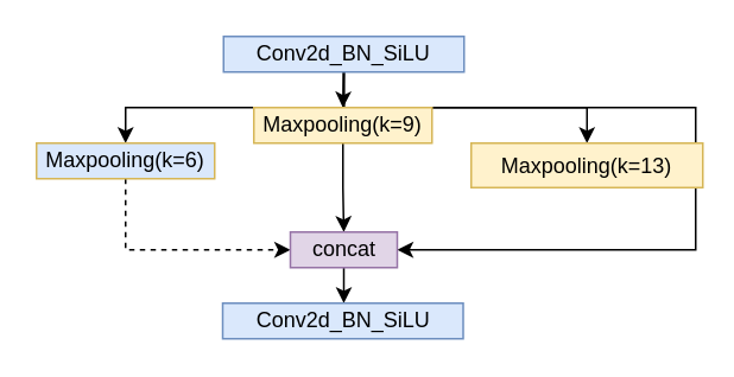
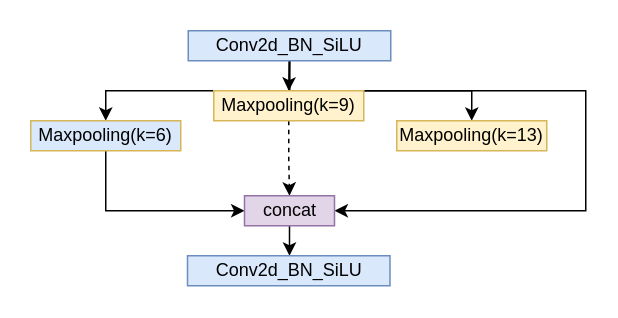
  <mxCell id="0" />
  <mxCell id="1" parent="0" />
  <mxCell id="2" style="edgeStyle=orthogonalEdgeStyle;rounded=0;orthogonalLoop=1;jettySize=auto;html=1;exitX=0.5;exitY=1;exitDx=0;exitDy=0;entryX=0.5;entryY=0;entryDx=0;entryDy=0;" edge="1" parent="1" source="6" target="10"><mxGeometry relative="1" as="geometry" /></mxCell>
  <mxCell id="3" style="edgeStyle=orthogonalEdgeStyle;rounded=0;orthogonalLoop=1;jettySize=auto;html=1;exitX=0.5;exitY=1;exitDx=0;exitDy=0;entryX=0.5;entryY=0;entryDx=0;entryDy=0;" edge="1" parent="1" source="6" target="8"><mxGeometry relative="1" as="geometry" /></mxCell>
  <mxCell id="4" style="edgeStyle=orthogonalEdgeStyle;rounded=0;orthogonalLoop=1;jettySize=auto;html=1;exitX=0.5;exitY=1;exitDx=0;exitDy=0;" edge="1" parent="1" source="6" target="11"><mxGeometry relative="1" as="geometry" /></mxCell>
  <mxCell id="5" style="edgeStyle=orthogonalEdgeStyle;rounded=0;orthogonalLoop=1;jettySize=auto;html=1;exitX=0.5;exitY=1;exitDx=0;exitDy=0;entryX=1;entryY=0.5;entryDx=0;entryDy=0;" edge="1" parent="1" source="6" target="13"><mxGeometry relative="1" as="geometry"><mxPoint x="480" y="80" as="targetPoint" /><Array as="points"><mxPoint x="192" y="60" /><mxPoint x="390" y="60" /><mxPoint x="390" y="140" /></Array></mxGeometry></mxCell>
  <mxCell id="6" value="Conv2d_BN_SiLU" style="rounded=0;whiteSpace=wrap;html=1;fillColor=#dae8fc;strokeColor=#6c8ebf;" vertex="1" parent="1"><mxGeometry x="125" y="20" width="135" height="20" as="geometry" /></mxCell>
- <mxCell id="7" style="edgeStyle=orthogonalEdgeStyle;rounded=0;orthogonalLoop=1;jettySize=auto;html=1;exitX=0.5;exitY=1;exitDx=0;exitDy=0;entryX=0;entryY=0.5;entryDx=0;entryDy=0;dashed=1;" edge="1" parent="1" source="8" target="13"><mxGeometry relative="1" as="geometry" /></mxCell>
+ <mxCell id="7" style="edgeStyle=orthogonalEdgeStyle;rounded=0;orthogonalLoop=1;jettySize=auto;html=1;exitX=0.5;exitY=1;exitDx=0;exitDy=0;entryX=0;entryY=0.5;entryDx=0;entryDy=0;" edge="1" parent="1" source="8" target="13"><mxGeometry relative="1" as="geometry" /></mxCell>
  <mxCell id="8" value="Maxpooling(k=6)" style="rounded=0;whiteSpace=wrap;html=1;fillColor=#dae8fc;strokeColor=#d6b656;" vertex="1" parent="1"><mxGeometry x="20" y="80" width="100" height="20" as="geometry" /></mxCell>
- <mxCell id="9" style="edgeStyle=orthogonalEdgeStyle;rounded=0;orthogonalLoop=1;jettySize=auto;html=1;exitX=0.5;exitY=1;exitDx=0;exitDy=0;entryX=0.5;entryY=0;entryDx=0;entryDy=0;" edge="1" parent="1" source="10" target="13"><mxGeometry relative="1" as="geometry" /></mxCell>
+ <mxCell id="9" style="edgeStyle=orthogonalEdgeStyle;rounded=0;orthogonalLoop=1;jettySize=auto;html=1;exitX=0.5;exitY=1;exitDx=0;exitDy=0;entryX=0.5;entryY=0;entryDx=0;entryDy=0;dashed=1;" edge="1" parent="1" source="10" target="13"><mxGeometry relative="1" as="geometry" /></mxCell>
  <mxCell id="10" value="Maxpooling(k=9)" style="rounded=0;whiteSpace=wrap;html=1;fillColor=#fff2cc;strokeColor=#d6b656;" vertex="1" parent="1"><mxGeometry x="142" y="60" width="100" height="20" as="geometry" /></mxCell>
- <mxCell id="11" value="Maxpooling(k=13)" style="rounded=0;whiteSpace=wrap;html=1;fillColor=#fff2cc;strokeColor=#d6b656;" vertex="1" parent="1"><mxGeometry x="264" y="80" width="130" height="25" as="geometry" /></mxCell>
+ <mxCell id="11" value="Maxpooling(k=13)" style="rounded=0;whiteSpace=wrap;html=1;fillColor=#fff2cc;strokeColor=#d6b656;" vertex="1" parent="1"><mxGeometry x="264" y="80" width="100" height="20" as="geometry" /></mxCell>
  <mxCell id="12" style="edgeStyle=orthogonalEdgeStyle;rounded=0;orthogonalLoop=1;jettySize=auto;html=1;exitX=0.5;exitY=1;exitDx=0;exitDy=0;entryX=0.5;entryY=0;entryDx=0;entryDy=0;" edge="1" parent="1" source="13"><mxGeometry relative="1" as="geometry"><mxPoint x="192.5" y="170" as="targetPoint" /></mxGeometry></mxCell>
  <mxCell id="13" value="concat" style="rounded=0;whiteSpace=wrap;html=1;rotation=0;fillColor=#e1d5e7;strokeColor=#9673a6;" vertex="1" parent="1"><mxGeometry x="162.5" y="130" width="60" height="20" as="geometry" /></mxCell>
  <mxCell id="14" value="Conv2d_BN_SiLU" style="rounded=0;whiteSpace=wrap;html=1;fillColor=#dae8fc;strokeColor=#6c8ebf;" vertex="1" parent="1"><mxGeometry x="124.5" y="170" width="135" height="20" as="geometry" /></mxCell>
